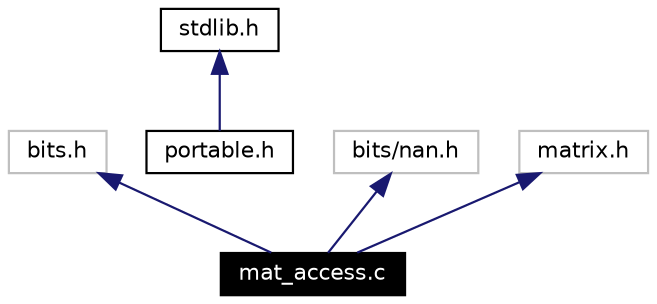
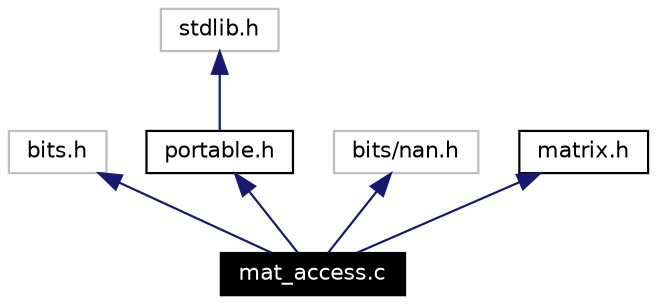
  digraph {
    node [color=black fontname=Helvetica fontsize=10 shape=box]
    edge [color=midnightblue dir=back fontname=Helvetica fontsize=10 style=solid]
    n1 [fontcolor=white height=0.2 label="mat_access.c" style=filled width=0.4]
    n2 [color=grey75 height=0.2 label="bits.h" width=0.4]
-   n3 [height=0.2 label="stdlib.h" width=0.4]
+   n3 [color=grey75 height=0.2 label="stdlib.h" width=0.4]
    n4 [height=0.2 label="portable.h" width=0.4]
    n5 [color=grey75 height=0.2 label="bits/nan.h" width=0.4]
-   n6 [color=grey75 height=0.2 label="matrix.h" width=0.4]
+   n6 [height=0.2 label="matrix.h" width=0.4]
    n2 -> n1
    n3 -> n4
+   n4 -> n1
    n5 -> n1
    n6 -> n1
  }
